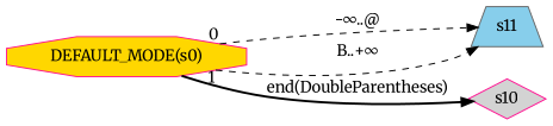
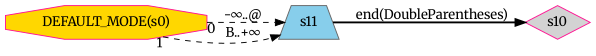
  digraph {
    fontname=Merriweather
    rankdir=LR
    node [color=deeppink fontname=Merriweather style=filled]
    edge [fontname=Merriweather style=dashed]
    "DEFAULT_MODE(s0)" [fillcolor=gold shape=octagon]
    s11 [color=gray40 fillcolor=skyblue shape=trapezium]
    n3 [fillcolor=lightgrey label=s10 shape=diamond]
    "DEFAULT_MODE(s0)" -> s11 [label="-∞..@" taillabel=0]
    "DEFAULT_MODE(s0)" -> s11 [label="B..+∞" taillabel=1]
-   "DEFAULT_MODE(s0)" -> n3 [label="end(DoubleParentheses)" style=bold]
+   s11 -> n3 [label="end(DoubleParentheses)" style=bold]
  }
